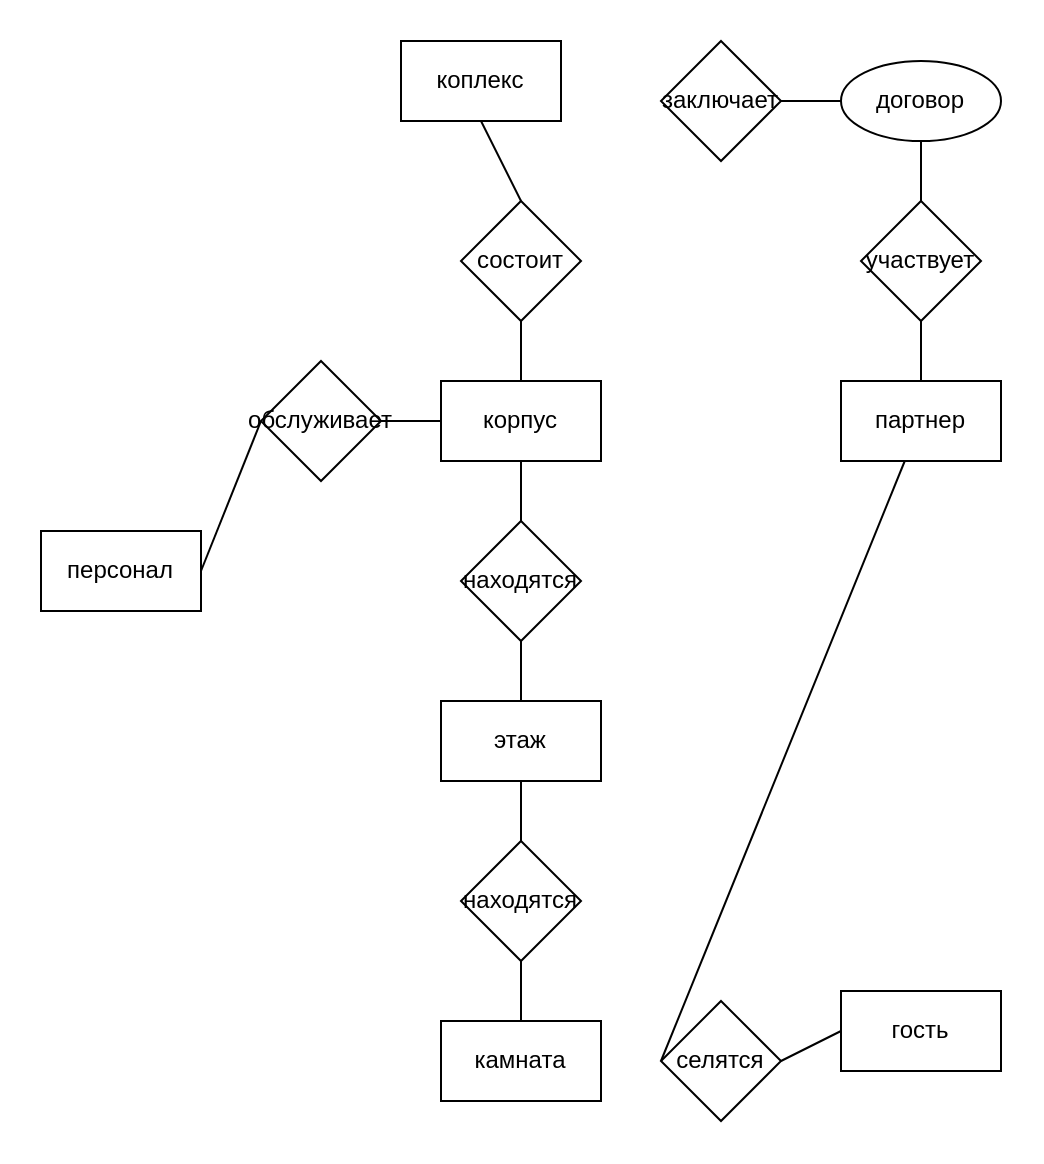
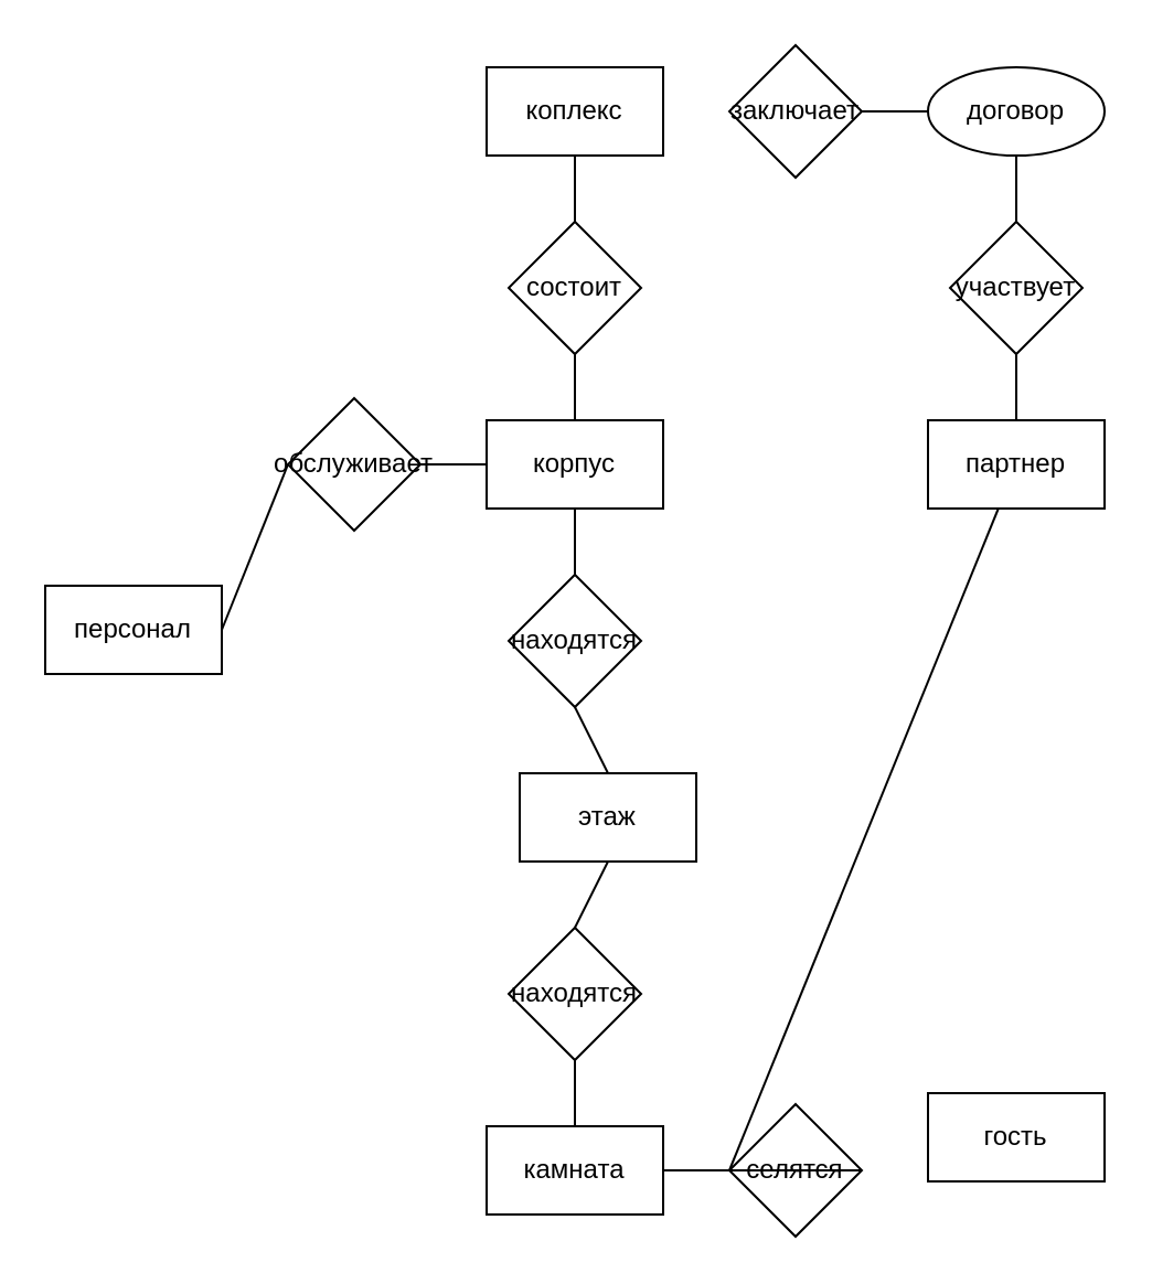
  <mxCell id="0" />
  <mxCell id="1" parent="0" />
- <mxCell id="2" value="коплекс" style="whiteSpace=wrap;html=1;" vertex="1" parent="1"><mxGeometry x="200" y="20" width="80" height="40" as="geometry" /></mxCell>
+ <mxCell id="2" value="коплекс" style="whiteSpace=wrap;html=1;" vertex="1" parent="1"><mxGeometry x="220" y="30" width="80" height="40" as="geometry" /></mxCell>
  <mxCell id="3" value="корпус" style="whiteSpace=wrap;html=1;" vertex="1" parent="1"><mxGeometry x="220" y="190" width="80" height="40" as="geometry" /></mxCell>
- <mxCell id="4" value="этаж" style="whiteSpace=wrap;html=1;" vertex="1" parent="1"><mxGeometry x="220" y="350" width="80" height="40" as="geometry" /></mxCell>
+ <mxCell id="4" value="этаж" style="whiteSpace=wrap;html=1;" vertex="1" parent="1"><mxGeometry x="235" y="350" width="80" height="40" as="geometry" /></mxCell>
  <mxCell id="5" value="камната" style="whiteSpace=wrap;html=1;" vertex="1" parent="1"><mxGeometry x="220" y="510" width="80" height="40" as="geometry" /></mxCell>
  <mxCell id="6" value="гость" style="whiteSpace=wrap;html=1;" vertex="1" parent="1"><mxGeometry x="420" y="495" width="80" height="40" as="geometry" /></mxCell>
  <mxCell id="7" value="персонал" style="whiteSpace=wrap;html=1;" vertex="1" parent="1"><mxGeometry x="20" y="265" width="80" height="40" as="geometry" /></mxCell>
  <mxCell id="8" value="состоит" style="rhombus;whiteSpace=wrap;html=1;" vertex="1" parent="1"><mxGeometry x="230" y="100" width="60" height="60" as="geometry" /></mxCell>
  <mxCell id="9" value="находятся" style="rhombus;whiteSpace=wrap;html=1;" vertex="1" parent="1"><mxGeometry x="230" y="260" width="60" height="60" as="geometry" /></mxCell>
  <mxCell id="10" value="находятся" style="rhombus;whiteSpace=wrap;html=1;" vertex="1" parent="1"><mxGeometry x="230" y="420" width="60" height="60" as="geometry" /></mxCell>
  <mxCell id="11" value="селятся" style="rhombus;whiteSpace=wrap;html=1;" vertex="1" parent="1"><mxGeometry x="330" y="500" width="60" height="60" as="geometry" /></mxCell>
  <mxCell id="12" value="обслуживает" style="rhombus;whiteSpace=wrap;html=1;" vertex="1" parent="1"><mxGeometry x="130" y="180" width="60" height="60" as="geometry" /></mxCell>
  <mxCell id="13" value="договор" style="ellipse;whiteSpace=wrap;html=1;" vertex="1" parent="1"><mxGeometry x="420" y="30" width="80" height="40" as="geometry" /></mxCell>
  <mxCell id="14" value="заключает" style="rhombus;whiteSpace=wrap;html=1;" vertex="1" parent="1"><mxGeometry x="330" y="20" width="60" height="60" as="geometry" /></mxCell>
  <mxCell id="15" value="партнер" style="whiteSpace=wrap;html=1;" vertex="1" parent="1"><mxGeometry x="420" y="190" width="80" height="40" as="geometry" /></mxCell>
  <mxCell id="16" value="участвует" style="rhombus;whiteSpace=wrap;html=1;" vertex="1" parent="1"><mxGeometry x="430" y="100" width="60" height="60" as="geometry" /></mxCell>
  <mxCell id="17" value="" style="endArrow=none;html=1;rounded=0;entryX=0.5;entryY=1;entryDx=0;entryDy=0;exitX=0.5;exitY=0;exitDx=0;exitDy=0;" edge="1" parent="1" source="8" target="2"><mxGeometry width="50" height="50" relative="1" as="geometry"><mxPoint x="240" y="390" as="sourcePoint" /><mxPoint x="290" y="340" as="targetPoint" /></mxGeometry></mxCell>
  <mxCell id="18" value="" style="endArrow=none;html=1;rounded=0;entryX=0.5;entryY=1;entryDx=0;entryDy=0;exitX=0.5;exitY=0;exitDx=0;exitDy=0;" edge="1" parent="1" source="3" target="8"><mxGeometry width="50" height="50" relative="1" as="geometry"><mxPoint x="270" y="110" as="sourcePoint" /><mxPoint x="270" y="80" as="targetPoint" /></mxGeometry></mxCell>
  <mxCell id="19" value="" style="endArrow=none;html=1;rounded=0;entryX=0.5;entryY=1;entryDx=0;entryDy=0;exitX=0.5;exitY=0;exitDx=0;exitDy=0;" edge="1" parent="1" source="9" target="3"><mxGeometry width="50" height="50" relative="1" as="geometry"><mxPoint x="270" y="200" as="sourcePoint" /><mxPoint x="270" y="170" as="targetPoint" /></mxGeometry></mxCell>
  <mxCell id="20" value="" style="endArrow=none;html=1;rounded=0;entryX=0.5;entryY=1;entryDx=0;entryDy=0;exitX=0.5;exitY=0;exitDx=0;exitDy=0;" edge="1" parent="1" source="4" target="9"><mxGeometry width="50" height="50" relative="1" as="geometry"><mxPoint x="270" y="270" as="sourcePoint" /><mxPoint x="270" y="240" as="targetPoint" /></mxGeometry></mxCell>
  <mxCell id="21" value="" style="endArrow=none;html=1;rounded=0;entryX=0.5;entryY=0;entryDx=0;entryDy=0;exitX=0.5;exitY=1;exitDx=0;exitDy=0;" edge="1" parent="1" source="4" target="10"><mxGeometry width="50" height="50" relative="1" as="geometry"><mxPoint x="290" y="410" as="sourcePoint" /><mxPoint x="270" y="330" as="targetPoint" /></mxGeometry></mxCell>
  <mxCell id="22" value="" style="endArrow=none;html=1;rounded=0;entryX=0.5;entryY=1;entryDx=0;entryDy=0;exitX=0.5;exitY=0;exitDx=0;exitDy=0;" edge="1" parent="1" source="5" target="10"><mxGeometry width="50" height="50" relative="1" as="geometry"><mxPoint x="280" y="370" as="sourcePoint" /><mxPoint x="280" y="340" as="targetPoint" /></mxGeometry></mxCell>
  <mxCell id="23" value="" style="endArrow=none;html=1;rounded=0;exitX=0;exitY=0.5;exitDx=0;exitDy=0;" edge="1" parent="1" source="11" target="15"><mxGeometry width="50" height="50" relative="1" as="geometry"><mxPoint x="320" y="490" as="sourcePoint" /><mxPoint x="270" y="490" as="targetPoint" /></mxGeometry></mxCell>
- <mxCell id="24" value="" style="endArrow=none;html=1;rounded=0;entryX=0;entryY=0.5;entryDx=0;entryDy=0;exitX=1;exitY=0.5;exitDx=0;exitDy=0;" edge="1" parent="1" source="11" target="6"><mxGeometry width="50" height="50" relative="1" as="geometry"><mxPoint x="340" y="540" as="sourcePoint" /><mxPoint x="310" y="540" as="targetPoint" /></mxGeometry></mxCell>
+ <mxCell id="24" value="" style="endArrow=none;html=1;rounded=0;exitX=1;exitY=0.5;exitDx=0;exitDy=0;" edge="1" parent="1" source="11" target="5"><mxGeometry width="50" height="50" relative="1" as="geometry"><mxPoint x="340" y="540" as="sourcePoint" /><mxPoint x="310" y="540" as="targetPoint" /></mxGeometry></mxCell>
  <mxCell id="25" value="" style="endArrow=none;html=1;rounded=0;entryX=1;entryY=0.5;entryDx=0;entryDy=0;exitX=0;exitY=0.5;exitDx=0;exitDy=0;" edge="1" parent="1" source="12" target="7"><mxGeometry width="50" height="50" relative="1" as="geometry"><mxPoint x="350" y="550" as="sourcePoint" /><mxPoint x="320" y="550" as="targetPoint" /></mxGeometry></mxCell>
  <mxCell id="26" value="" style="endArrow=none;html=1;rounded=0;entryX=1;entryY=0.5;entryDx=0;entryDy=0;exitX=0;exitY=0.5;exitDx=0;exitDy=0;" edge="1" parent="1" source="13" target="14"><mxGeometry width="50" height="50" relative="1" as="geometry"><mxPoint x="310" y="60" as="sourcePoint" /><mxPoint x="340" y="60" as="targetPoint" /></mxGeometry></mxCell>
  <mxCell id="27" value="" style="endArrow=none;html=1;rounded=0;entryX=0.5;entryY=1;entryDx=0;entryDy=0;exitX=0.5;exitY=0;exitDx=0;exitDy=0;" edge="1" parent="1" source="16" target="13"><mxGeometry width="50" height="50" relative="1" as="geometry"><mxPoint x="320" y="70" as="sourcePoint" /><mxPoint x="350" y="70" as="targetPoint" /></mxGeometry></mxCell>
  <mxCell id="28" value="" style="endArrow=none;html=1;rounded=0;entryX=0.5;entryY=1;entryDx=0;entryDy=0;exitX=0.5;exitY=0;exitDx=0;exitDy=0;" edge="1" parent="1" source="15" target="16"><mxGeometry width="50" height="50" relative="1" as="geometry"><mxPoint x="470" y="110" as="sourcePoint" /><mxPoint x="470" y="80" as="targetPoint" /></mxGeometry></mxCell>
  <mxCell id="29" value="" style="endArrow=none;html=1;rounded=0;entryX=0;entryY=0.5;entryDx=0;entryDy=0;exitX=1;exitY=0.5;exitDx=0;exitDy=0;" edge="1" parent="1" source="12" target="3"><mxGeometry width="50" height="50" relative="1" as="geometry"><mxPoint x="480" y="120" as="sourcePoint" /><mxPoint x="480" y="90" as="targetPoint" /></mxGeometry></mxCell>
